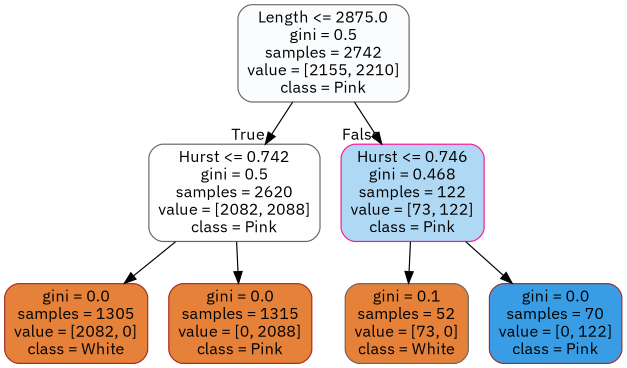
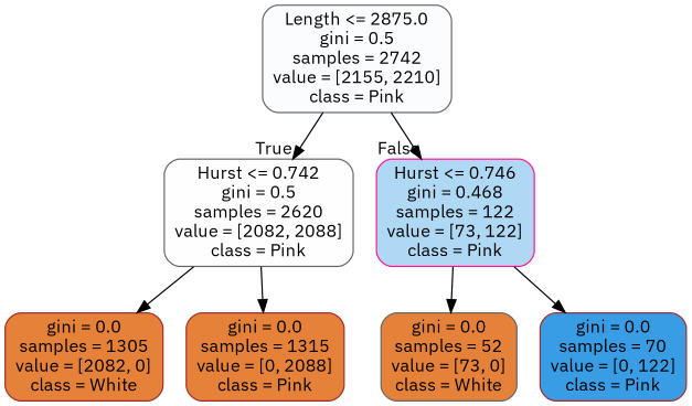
  digraph {
    fontname="IBM Plex Sans"
    node [color=gray40 fillcolor="#e58139ff" fontname="IBM Plex Sans" shape=box style="filled, rounded"]
    edge [fontname="IBM Plex Sans"]
    n1 [fillcolor="#399de506" label="Length <= 2875.0\ngini = 0.5\nsamples = 2742\nvalue = [2155, 2210]\nclass = Pink"]
    n2 [fillcolor="#399de501" label="Hurst <= 0.742\ngini = 0.5\nsamples = 2620\nvalue = [2082, 2088]\nclass = Pink"]
    n3 [color=deeppink fillcolor="#399de566" label="Hurst <= 0.746\ngini = 0.468\nsamples = 122\nvalue = [73, 122]\nclass = Pink"]
    n4 [color=brown label="gini = 0.0\nsamples = 1305\nvalue = [2082, 0]\nclass = White"]
    n5 [color=brown label="gini = 0.0\nsamples = 1315\nvalue = [0, 2088]\nclass = Pink"]
-   n6 [label="gini = 0.1\nsamples = 52\nvalue = [73, 0]\nclass = White"]
+   n6 [label="gini = 0.0\nsamples = 52\nvalue = [73, 0]\nclass = White"]
    n7 [color=brown fillcolor="#399de5ff" label="gini = 0.0\nsamples = 70\nvalue = [0, 122]\nclass = Pink"]
    n1 -> n2 [headlabel=True labelangle=45 labeldistance=2.5]
    n1 -> n3 [headlabel=False labelangle=-45 labeldistance=2.5]
    n2 -> n4
    n2 -> n5
    n3 -> n6
    n3 -> n7
  }
